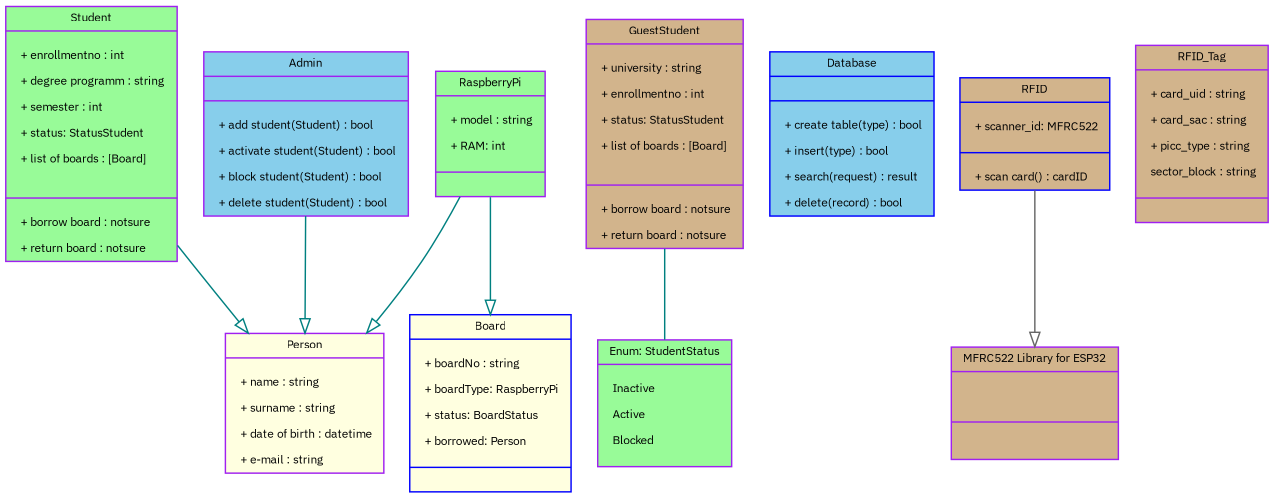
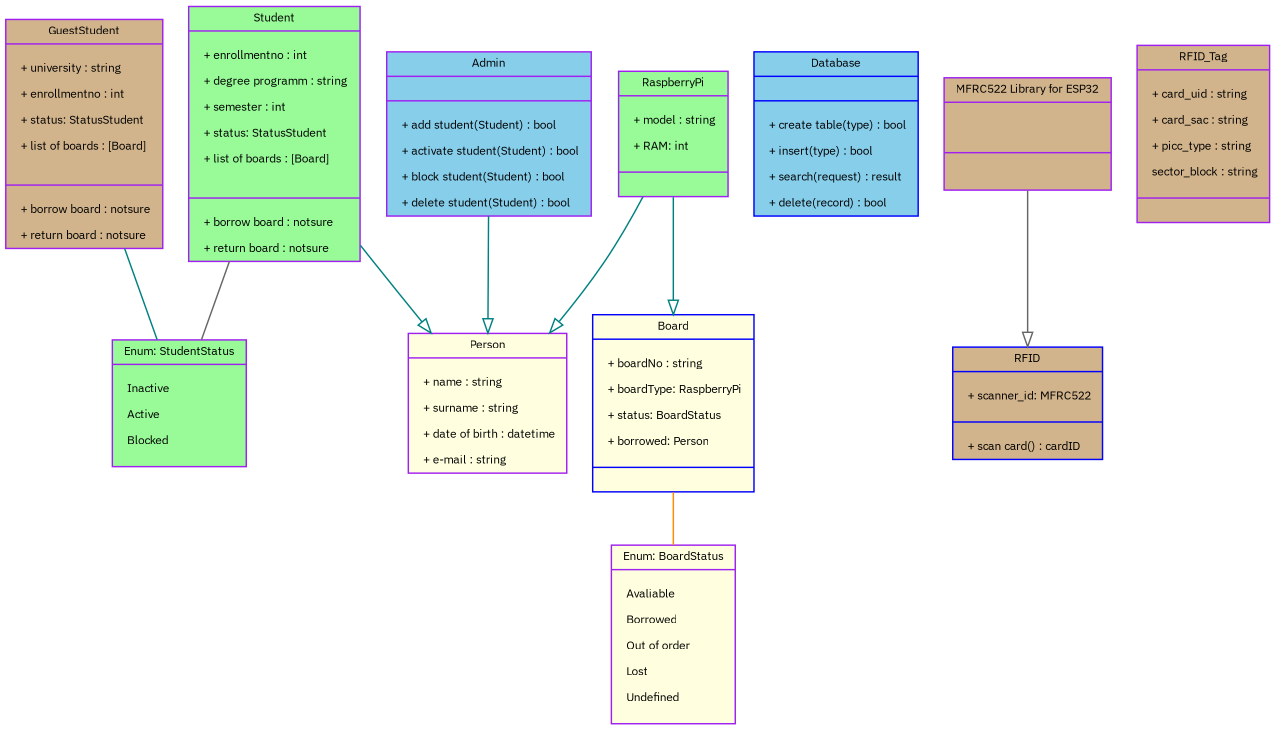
  digraph {
    fontname="IBM Plex Sans"
    fontsize=8
    node [color=purple fillcolor=tan fontname="IBM Plex Sans" fontsize=8 shape=record style=filled]
    edge [arrowhead=onormal color=teal fontname="IBM Plex Sans" fontsize=8]
    n1 [fillcolor=lightyellow label="{Person|\n                        + name : string\l\n                        + surname : string\l\n                        + date of birth : datetime\l\n                        + e-mail : string \l}"]
    n2 [fillcolor=palegreen label="{Student|\n                        + enrollmentno : int\l\n                        + degree programm : string\l\n                        + semester : int\l\n                        + status: StatusStudent\l\n                        + list of boards : [Board]\l \n              \n                        |\n                        + borrow board : notsure\l\n                        + return board : notsure\l}"]
    n3 [fillcolor=palegreen label="{Enum: StudentStatus|\n                        Inactive\l\n                        Active\l\n                        Blocked\l\n                        }"]
    n4 [label="{GuestStudent|\n                        + university : string\l\n                        + enrollmentno : int\l\n                        + status: StatusStudent\l\n                        + list of boards : [Board]\l \n              \n                        |\n                        + borrow board : notsure\l\n                        + return board : notsure\l}"]
    n5 [fillcolor=skyblue label="{Admin|\n                        |\n                        + add student(Student) : bool\l\n                        + activate student(Student) : bool\l\n                        + block student(Student) : bool\l\n                        + delete student(Student) : bool\l}"]
    n6 [color=blue fillcolor=lightyellow label="{Board|\n                        + boardNo : string\l\n                        + boardType: RaspberryPi\l\n                        + status: BoardStatus\l\n                        + borrowed: Person\l\n                        |}"]
+   n7 [fillcolor=lightyellow label="{Enum: BoardStatus|\n                        Avaliable\l\n                        Borrowed\l\n                        Out of order\l\n                        Lost\l\n                        Undefined\l\n                        }"]
    n8 [fillcolor=palegreen label="{RaspberryPi|\n                        + model : string\l\n                        + RAM: int\l\n                        |}"]
    n9 [color=blue fillcolor=skyblue label="{Database|\n                        |\n                        + create table(type) : bool\l\n                        + insert(type) : bool\l\n                        + search(request) : result\l\n                        + delete(record) : bool\l}"]
    n10 [label="{MFRC522 Library for ESP32|\n                        \l\n                        |\n                        \l}"]
    n11 [color=blue label="{RFID|\n                        + scanner_id: MFRC522\l\n                        |\n                        + scan card() : cardID\l}"]
    n12 [label="{RFID_Tag|\n                        + card_uid : string\l\n                        + card_sac : string\l\n                        + picc_type : string\l\n                        sector_block : string\l\n                        |\n                        }"]
    n2 -> n1
+   n2 -> n3 [arrowhead=none color=gray40]
    n4 -> n3 [arrowhead=none]
    n5 -> n1
+   n6 -> n7 [arrowhead=none color=darkorange]
    n8 -> n1
    n8 -> n6
-   n11 -> n10 [color=gray40]
+   n10 -> n11 [color=gray40]
  }
